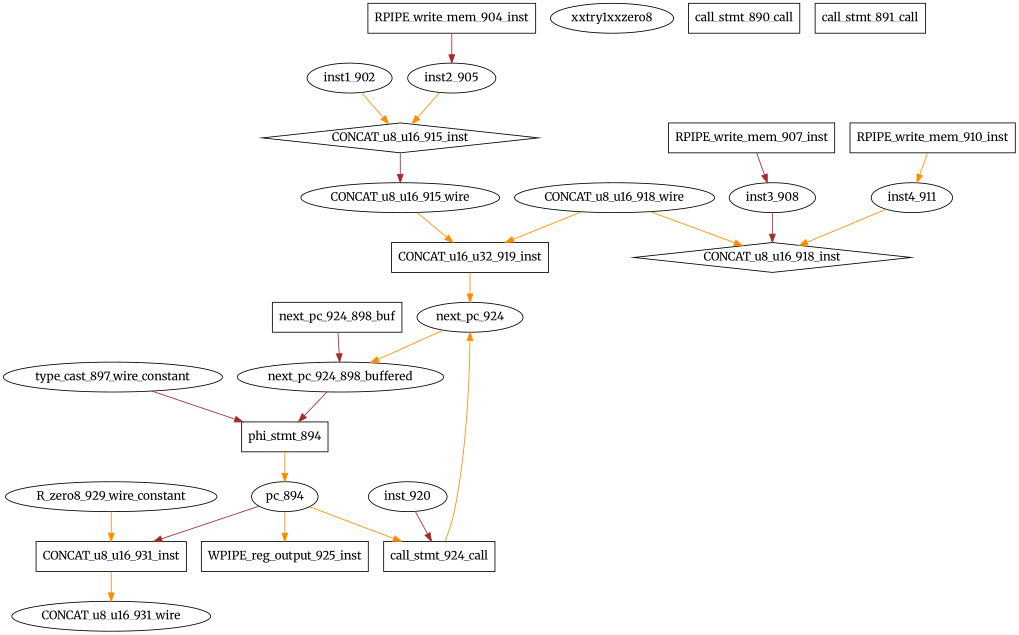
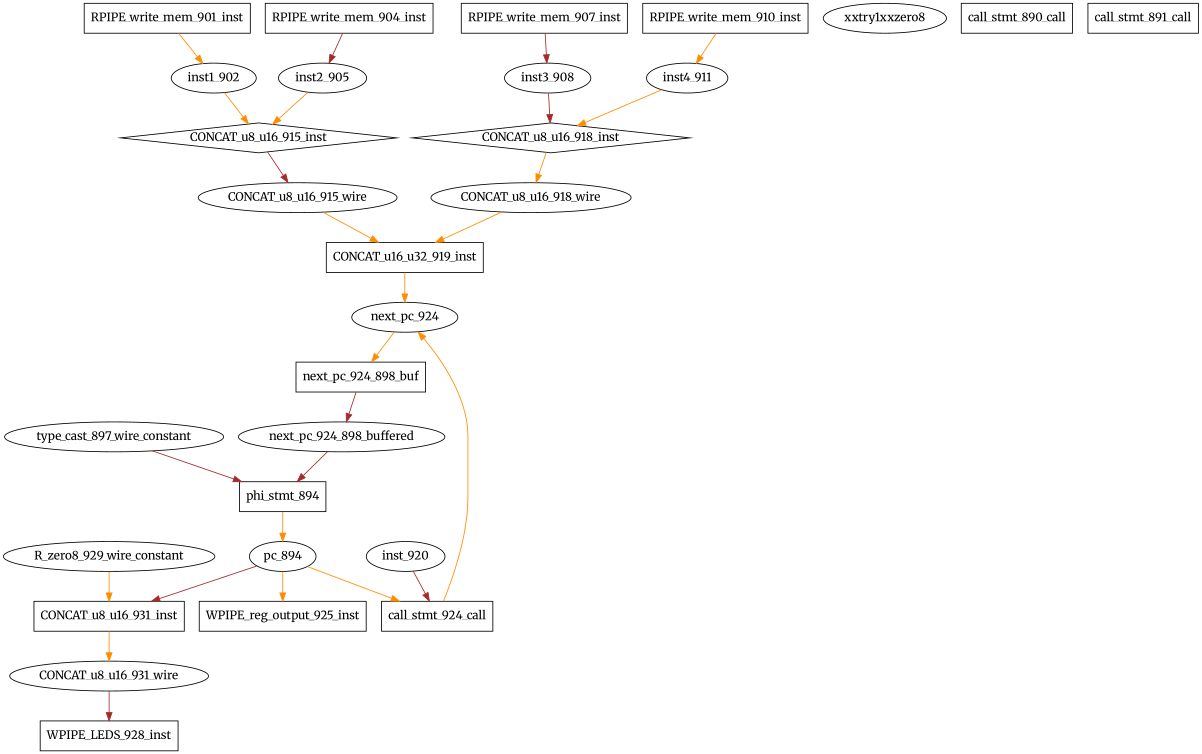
  digraph {
    fontname=Merriweather
    node [fontname=Merriweather shape=ellipse]
    edge [color=darkorange fontname=Merriweather]
    CONCAT_u16_u32_919_inst [shape=rectangle]
    CONCAT_u8_u16_915_wire
    next_pc_924
    CONCAT_u8_u16_918_wire
+   WPIPE_LEDS_928_inst [shape=rectangle]
    CONCAT_u8_u16_931_wire
    CONCAT_u8_u16_931_inst [shape=rectangle]
    R_zero8_929_wire_constant
    CONCAT_u8_u16_915_inst [shape=diamond]
    inst1_902
    inst2_905
    CONCAT_u8_u16_918_inst [shape=diamond]
    inst3_908
    inst4_911
    call_stmt_924_call [shape=rectangle]
    inst_920
    next_pc_924_898_buf [shape=rectangle]
    next_pc_924_898_buffered
    phi_stmt_894 [shape=rectangle]
    pc_894
    WPIPE_reg_output_925_inst [shape=rectangle]
    type_cast_897_wire_constant
    xxtry1xxzero8
+   RPIPE_write_mem_901_inst [shape=rectangle]
    RPIPE_write_mem_904_inst [shape=rectangle]
    RPIPE_write_mem_907_inst [shape=rectangle]
    RPIPE_write_mem_910_inst [shape=rectangle]
    call_stmt_890_call [shape=rectangle]
    call_stmt_891_call [shape=rectangle]
    CONCAT_u16_u32_919_inst -> next_pc_924
    CONCAT_u8_u16_915_wire -> CONCAT_u16_u32_919_inst
-   next_pc_924 -> next_pc_924_898_buffered
+   next_pc_924 -> next_pc_924_898_buf
    CONCAT_u8_u16_918_wire -> CONCAT_u16_u32_919_inst
+   CONCAT_u8_u16_931_wire -> WPIPE_LEDS_928_inst [color=brown]
    CONCAT_u8_u16_931_inst -> CONCAT_u8_u16_931_wire
    R_zero8_929_wire_constant -> CONCAT_u8_u16_931_inst
    CONCAT_u8_u16_915_inst -> CONCAT_u8_u16_915_wire [color=brown]
    inst1_902 -> CONCAT_u8_u16_915_inst
    inst2_905 -> CONCAT_u8_u16_915_inst
-   CONCAT_u8_u16_918_wire -> CONCAT_u8_u16_918_inst
+   CONCAT_u8_u16_918_inst -> CONCAT_u8_u16_918_wire
    inst3_908 -> CONCAT_u8_u16_918_inst [color=brown]
    inst4_911 -> CONCAT_u8_u16_918_inst
    call_stmt_924_call -> next_pc_924
    inst_920 -> call_stmt_924_call [color=brown]
    next_pc_924_898_buf -> next_pc_924_898_buffered [color=brown]
    next_pc_924_898_buffered -> phi_stmt_894 [color=brown]
    phi_stmt_894 -> pc_894
    pc_894 -> CONCAT_u8_u16_931_inst [color=brown]
    pc_894 -> call_stmt_924_call
    pc_894 -> WPIPE_reg_output_925_inst
    type_cast_897_wire_constant -> phi_stmt_894 [color=brown]
+   RPIPE_write_mem_901_inst -> inst1_902
    RPIPE_write_mem_904_inst -> inst2_905 [color=brown]
    RPIPE_write_mem_907_inst -> inst3_908 [color=brown]
    RPIPE_write_mem_910_inst -> inst4_911
  }
